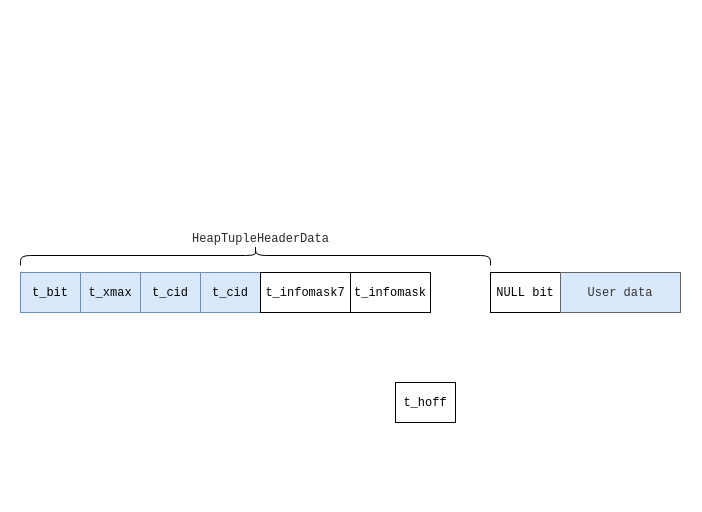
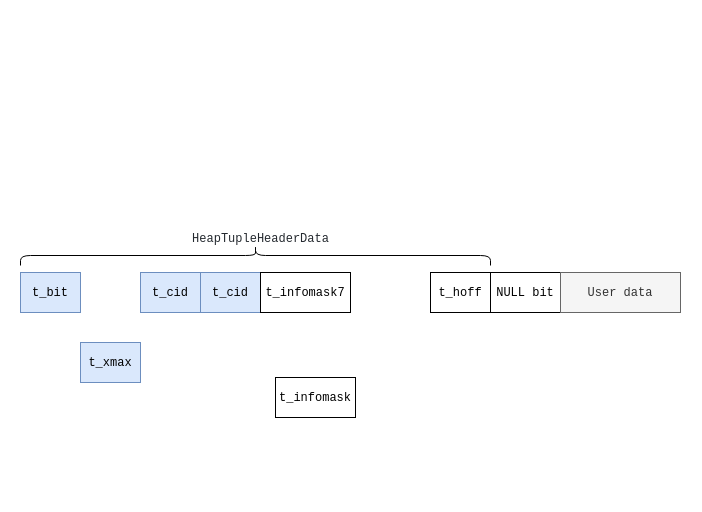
  <mxCell id="0" />
  <mxCell id="1" parent="0" />
  <mxCell id="2" value="&lt;div style=&quot;font-family: Menlo, Monaco, &amp;quot;Courier New&amp;quot;, monospace; line-height: 18px;&quot;&gt;t_bit&lt;/div&gt;" style="rounded=0;whiteSpace=wrap;html=1;strokeColor=#6c8ebf;labelBackgroundColor=none;labelBorderColor=none;fillColor=#dae8fc;" vertex="1" parent="1"><mxGeometry x="20" y="272" width="60" height="40" as="geometry" /></mxCell>
- <mxCell id="3" value="&lt;div style=&quot;font-family: Menlo, Monaco, &amp;quot;Courier New&amp;quot;, monospace; line-height: 18px;&quot;&gt;t_xmax&lt;/div&gt;" style="rounded=0;whiteSpace=wrap;html=1;strokeColor=#6c8ebf;labelBackgroundColor=none;labelBorderColor=none;fillColor=#dae8fc;" vertex="1" parent="1"><mxGeometry x="80" y="272" width="60" height="40" as="geometry" /></mxCell>
+ <mxCell id="3" value="&lt;div style=&quot;font-family: Menlo, Monaco, &amp;quot;Courier New&amp;quot;, monospace; line-height: 18px;&quot;&gt;t_xmax&lt;/div&gt;" style="rounded=0;whiteSpace=wrap;html=1;strokeColor=#6c8ebf;labelBackgroundColor=none;labelBorderColor=none;fillColor=#dae8fc;" vertex="1" parent="1"><mxGeometry x="80" y="342" width="60" height="40" as="geometry" /></mxCell>
  <mxCell id="4" value="&lt;div style=&quot;font-family: Menlo, Monaco, &amp;quot;Courier New&amp;quot;, monospace; line-height: 18px;&quot;&gt;t_cid&lt;/div&gt;" style="rounded=0;whiteSpace=wrap;html=1;strokeColor=#6c8ebf;labelBackgroundColor=none;labelBorderColor=none;fillColor=#dae8fc;" vertex="1" parent="1"><mxGeometry x="140" y="272" width="60" height="40" as="geometry" /></mxCell>
  <mxCell id="5" value="&lt;div style=&quot;font-family: Menlo, Monaco, &amp;quot;Courier New&amp;quot;, monospace; line-height: 18px;&quot;&gt;t_cid&lt;/div&gt;" style="rounded=0;whiteSpace=wrap;html=1;strokeColor=#6c8ebf;labelBackgroundColor=none;labelBorderColor=none;fillColor=#dae8fc;" vertex="1" parent="1"><mxGeometry x="200" y="272" width="60" height="40" as="geometry" /></mxCell>
  <mxCell id="6" value="&lt;div style=&quot;font-family: Menlo, Monaco, &amp;quot;Courier New&amp;quot;, monospace; line-height: 18px;&quot;&gt;&lt;div style=&quot;line-height: 18px;&quot;&gt;t_infomask7&lt;/div&gt;&lt;/div&gt;" style="rounded=0;whiteSpace=wrap;html=1;strokeColor=default;fontColor=default;labelBackgroundColor=none;labelBorderColor=none;" vertex="1" parent="1"><mxGeometry x="260" y="272" width="90" height="40" as="geometry" /></mxCell>
- <mxCell id="7" value="&lt;div style=&quot;font-family: Menlo, Monaco, &amp;quot;Courier New&amp;quot;, monospace; line-height: 18px;&quot;&gt;&lt;div style=&quot;line-height: 18px;&quot;&gt;t_infomask&lt;/div&gt;&lt;/div&gt;" style="rounded=0;whiteSpace=wrap;html=1;strokeColor=default;fontColor=default;labelBackgroundColor=none;labelBorderColor=none;" vertex="1" parent="1"><mxGeometry x="350" y="272" width="80" height="40" as="geometry" /></mxCell>
- <mxCell id="8" value="&lt;div style=&quot;font-family: Menlo, Monaco, &amp;quot;Courier New&amp;quot;, monospace; line-height: 18px;&quot;&gt;&lt;div style=&quot;line-height: 18px;&quot;&gt;&lt;div style=&quot;line-height: 18px;&quot;&gt;t_hoff&lt;/div&gt;&lt;/div&gt;&lt;/div&gt;" style="rounded=0;whiteSpace=wrap;html=1;strokeColor=default;fontColor=default;labelBackgroundColor=none;labelBorderColor=none;" vertex="1" parent="1"><mxGeometry x="395" y="382" width="60" height="40" as="geometry" /></mxCell>
+ <mxCell id="7" value="&lt;div style=&quot;font-family: Menlo, Monaco, &amp;quot;Courier New&amp;quot;, monospace; line-height: 18px;&quot;&gt;&lt;div style=&quot;line-height: 18px;&quot;&gt;t_infomask&lt;/div&gt;&lt;/div&gt;" style="rounded=0;whiteSpace=wrap;html=1;strokeColor=default;fontColor=default;labelBackgroundColor=none;labelBorderColor=none;" vertex="1" parent="1"><mxGeometry x="275" y="377" width="80" height="40" as="geometry" /></mxCell>
+ <mxCell id="8" value="&lt;div style=&quot;font-family: Menlo, Monaco, &amp;quot;Courier New&amp;quot;, monospace; line-height: 18px;&quot;&gt;&lt;div style=&quot;line-height: 18px;&quot;&gt;&lt;div style=&quot;line-height: 18px;&quot;&gt;t_hoff&lt;/div&gt;&lt;/div&gt;&lt;/div&gt;" style="rounded=0;whiteSpace=wrap;html=1;strokeColor=default;fontColor=default;labelBackgroundColor=none;labelBorderColor=none;" vertex="1" parent="1"><mxGeometry x="430" y="272" width="60" height="40" as="geometry" /></mxCell>
  <mxCell id="9" value="&lt;div style=&quot;font-family: Menlo, Monaco, &amp;quot;Courier New&amp;quot;, monospace; line-height: 18px;&quot;&gt;&lt;div style=&quot;line-height: 18px;&quot;&gt;&lt;div style=&quot;line-height: 18px;&quot;&gt;NULL bit&lt;/div&gt;&lt;/div&gt;&lt;/div&gt;" style="rounded=0;whiteSpace=wrap;html=1;strokeColor=default;fontColor=default;labelBackgroundColor=none;labelBorderColor=none;" vertex="1" parent="1"><mxGeometry x="490" y="272" width="70" height="40" as="geometry" /></mxCell>
- <mxCell id="10" value="&lt;div style=&quot;font-family: Menlo, Monaco, &amp;quot;Courier New&amp;quot;, monospace; line-height: 18px;&quot;&gt;&lt;div style=&quot;line-height: 18px;&quot;&gt;&lt;div style=&quot;line-height: 18px;&quot;&gt;User data&lt;/div&gt;&lt;/div&gt;&lt;/div&gt;" style="rounded=0;whiteSpace=wrap;html=1;strokeColor=#666666;fontColor=#333333;labelBackgroundColor=none;labelBorderColor=none;fillColor=#dae8fc;" vertex="1" parent="1"><mxGeometry x="560" y="272" width="120" height="40" as="geometry" /></mxCell>
+ <mxCell id="10" value="&lt;div style=&quot;font-family: Menlo, Monaco, &amp;quot;Courier New&amp;quot;, monospace; line-height: 18px;&quot;&gt;&lt;div style=&quot;line-height: 18px;&quot;&gt;&lt;div style=&quot;line-height: 18px;&quot;&gt;User data&lt;/div&gt;&lt;/div&gt;&lt;/div&gt;" style="rounded=0;whiteSpace=wrap;html=1;strokeColor=#666666;fontColor=#333333;labelBackgroundColor=none;labelBorderColor=none;fillColor=#f5f5f5;" vertex="1" parent="1"><mxGeometry x="560" y="272" width="120" height="40" as="geometry" /></mxCell>
  <mxCell id="11" value="" style="shape=curlyBracket;whiteSpace=wrap;html=1;rounded=1;labelBackgroundColor=none;labelBorderColor=none;strokeColor=default;fontColor=default;rotation=90;" vertex="1" parent="1"><mxGeometry x="245" y="20" width="20" height="470" as="geometry" /></mxCell>
  <mxCell id="12" value="&lt;span style=&quot;color: rgb(36, 41, 47); font-family: ui-monospace, SFMono-Regular, &amp;quot;SF Mono&amp;quot;, Menlo, Consolas, &amp;quot;Liberation Mono&amp;quot;, monospace; text-align: start; background-color: rgb(255, 255, 255);&quot;&gt;HeapTupleHeaderData&lt;/span&gt;" style="text;html=1;align=center;verticalAlign=middle;resizable=0;points=[];autosize=1;strokeColor=none;fillColor=none;fontColor=default;" vertex="1" parent="1"><mxGeometry x="180" y="223" width="160" height="30" as="geometry" /></mxCell>
